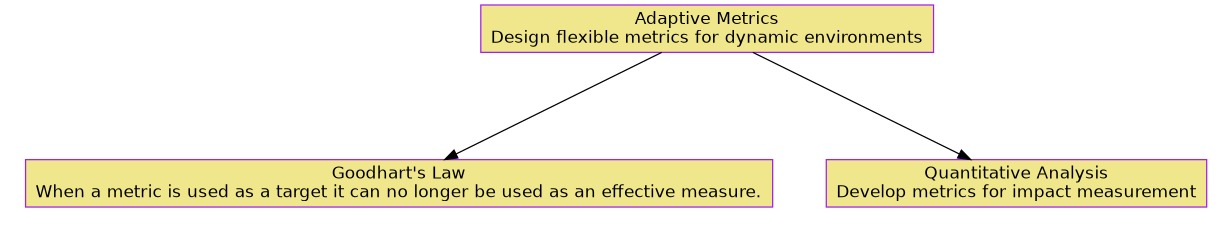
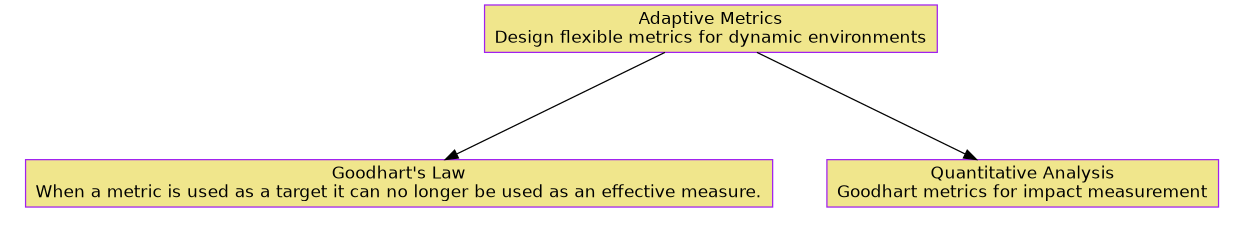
  digraph {
    nodesep=0.6
    rankdir=TB
    ranksep=1.2
    fontname="DejaVu Sans"
    node [shape=box style=filled fillcolor=khaki color=purple fontname="DejaVu Sans"]
    edge [fontname="DejaVu Sans"]
-   n1 [label="Quantitative Analysis\nDevelop metrics for impact measurement"]
+   n1 [label="Quantitative Analysis\nGoodhart metrics for impact measurement"]
    n2 [label="Goodhart's Law\nWhen a metric is used as a target it can no longer be used as an effective measure.\n"]
    n3 [label="Adaptive Metrics\nDesign flexible metrics for dynamic environments"]
    subgraph cluster_1 {
      rank=min
      style=invis
      n1
      n2
    }
    n3 -> n1
    n3 -> n2
  }
